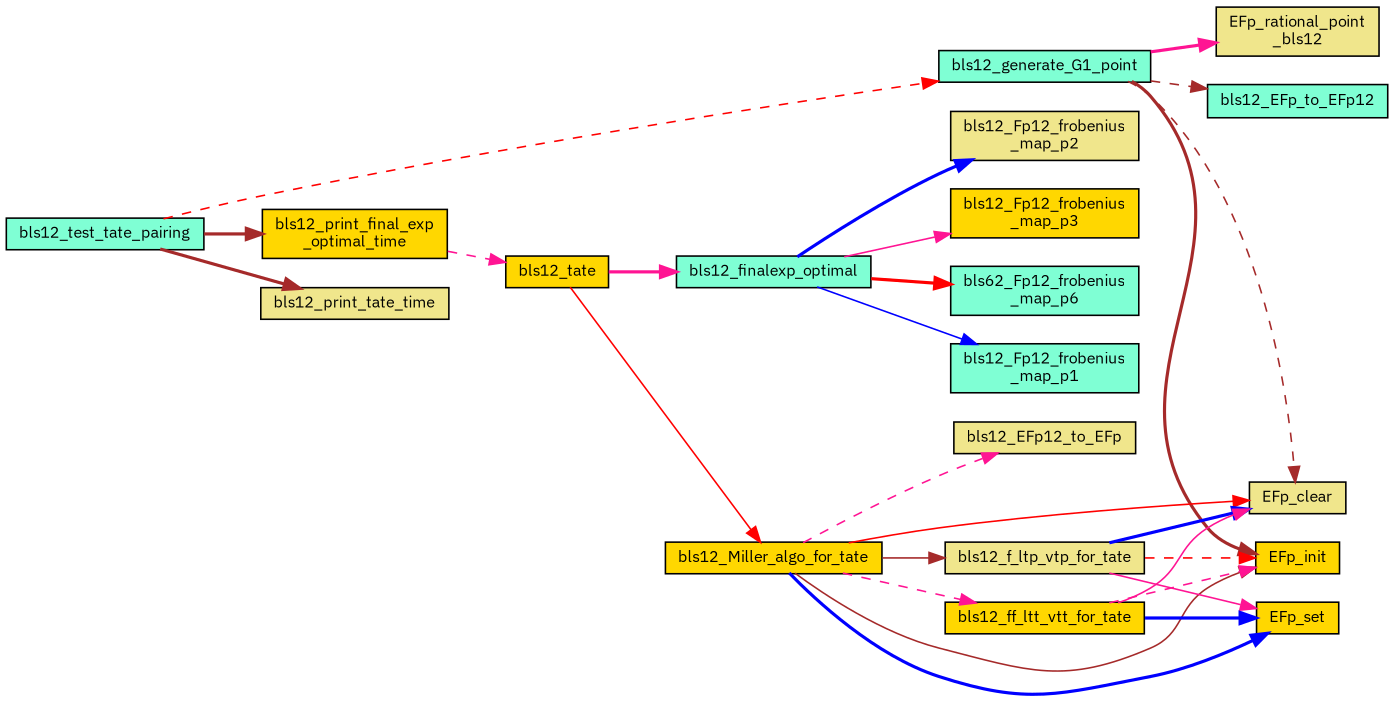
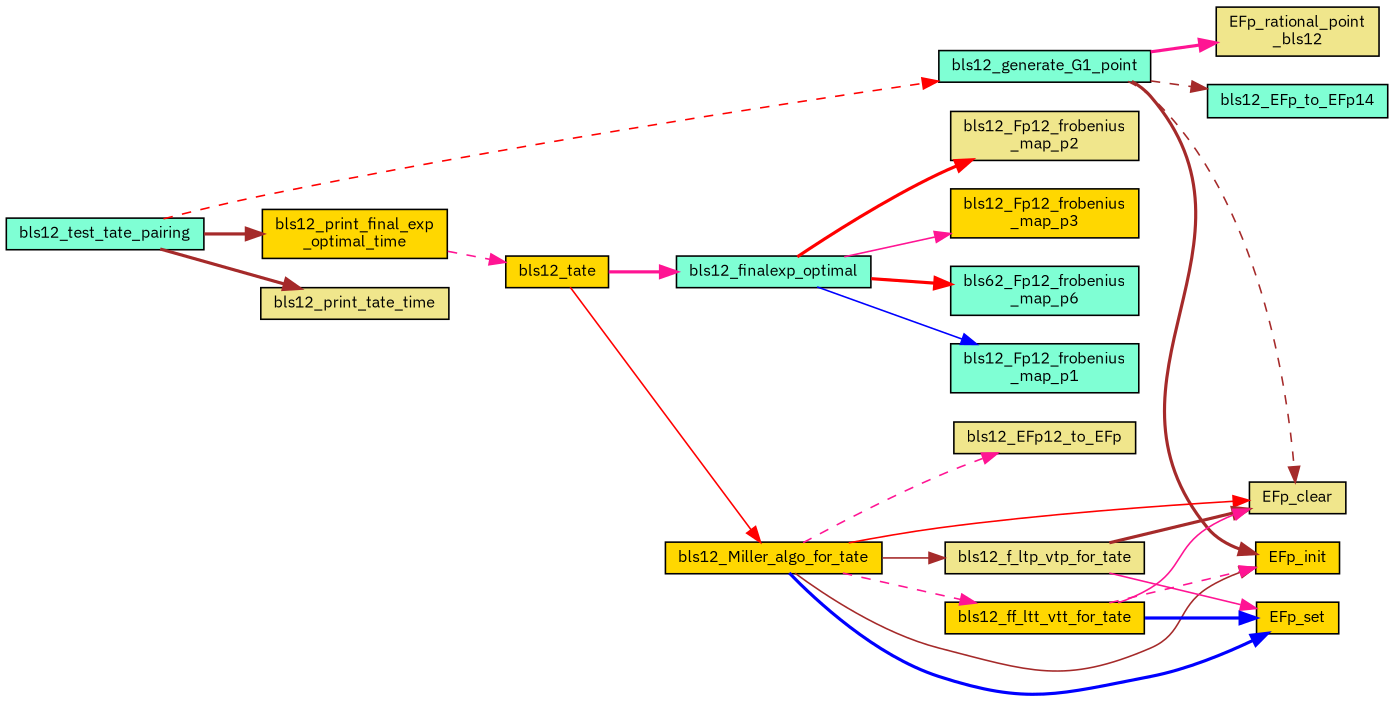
  digraph {
    fontname="IBM Plex Sans"
    rankdir=LR
    node [color=black fillcolor=gold fontname="IBM Plex Sans" fontsize=10 shape=record style=filled]
    edge [color=deeppink fontname="IBM Plex Sans" fontsize=10 labelfontname=Helvetica labelfontsize=10 style=bold]
    n1 [fillcolor=aquamarine fontcolor=black height=0.2 label=bls12_test_tate_pairing width=0.4]
    n2 [fillcolor=aquamarine height=0.2 label=bls12_generate_G1_point width=0.4]
    n3 [height=0.2 label="bls12_print_final_exp\l_optimal_time" width=0.4]
    n4 [fillcolor=khaki height=0.2 label=bls12_print_tate_time width=0.4]
-   n5 [fillcolor=aquamarine height=0.2 label=bls12_EFp_to_EFp12 width=0.4]
+   n5 [fillcolor=aquamarine height=0.2 label=bls12_EFp_to_EFp14 width=0.4]
    n6 [fillcolor=khaki height=0.2 label=EFp_clear width=0.4]
    n7 [height=0.2 label=EFp_init width=0.4]
    n8 [fillcolor=khaki height=0.2 label="EFp_rational_point\l_bls12" width=0.4]
    n9 [height=0.2 label=bls12_tate width=0.4]
    n10 [fillcolor=aquamarine height=0.2 label=bls12_finalexp_optimal width=0.4]
    n11 [height=0.2 label=bls12_Miller_algo_for_tate width=0.4]
    n12 [fillcolor=aquamarine height=0.2 label="bls12_Fp12_frobenius\l_map_p1" width=0.4]
    n13 [fillcolor=khaki height=0.2 label="bls12_Fp12_frobenius\l_map_p2" width=0.4]
    n14 [height=0.2 label="bls12_Fp12_frobenius\l_map_p3" width=0.4]
    n15 [fillcolor=aquamarine height=0.2 label="bls62_Fp12_frobenius\l_map_p6" width=0.4]
    n16 [fillcolor=khaki height=0.2 label=bls12_EFp12_to_EFp width=0.4]
    n17 [fillcolor=khaki height=0.2 label=bls12_f_ltp_vtp_for_tate width=0.4]
    n18 [height=0.2 label=EFp_set width=0.4]
    n19 [height=0.2 label=bls12_ff_ltt_vtt_for_tate width=0.4]
    n1 -> n2 [color=red style=dashed]
    n1 -> n3 [color=brown]
    n1 -> n4 [color=brown]
    n2 -> n5 [color=brown style=dashed]
    n2 -> n6 [color=brown style=dashed]
    n2 -> n7 [color=brown]
    n2 -> n8
    n3 -> n9 [style=dashed]
    n9 -> n10
    n9 -> n11 [color=red style=solid]
    n10 -> n12 [color=blue style=solid]
-   n10 -> n13 [color=blue]
+   n10 -> n13 [color=red]
    n10 -> n14 [style=solid]
    n10 -> n15 [color=red]
    n11 -> n6 [color=red style=solid]
    n11 -> n7 [color=brown style=solid]
    n11 -> n16 [style=dashed]
    n11 -> n17 [color=brown style=solid]
    n11 -> n18 [color=blue]
    n11 -> n19 [style=dashed]
-   n17 -> n6 [color=blue]
-   n17 -> n7 [color=red style=dashed]
+   n17 -> n6 [color=brown]
    n17 -> n18 [style=solid]
    n19 -> n6 [style=solid]
    n19 -> n7 [style=dashed]
    n19 -> n18 [color=blue]
  }
